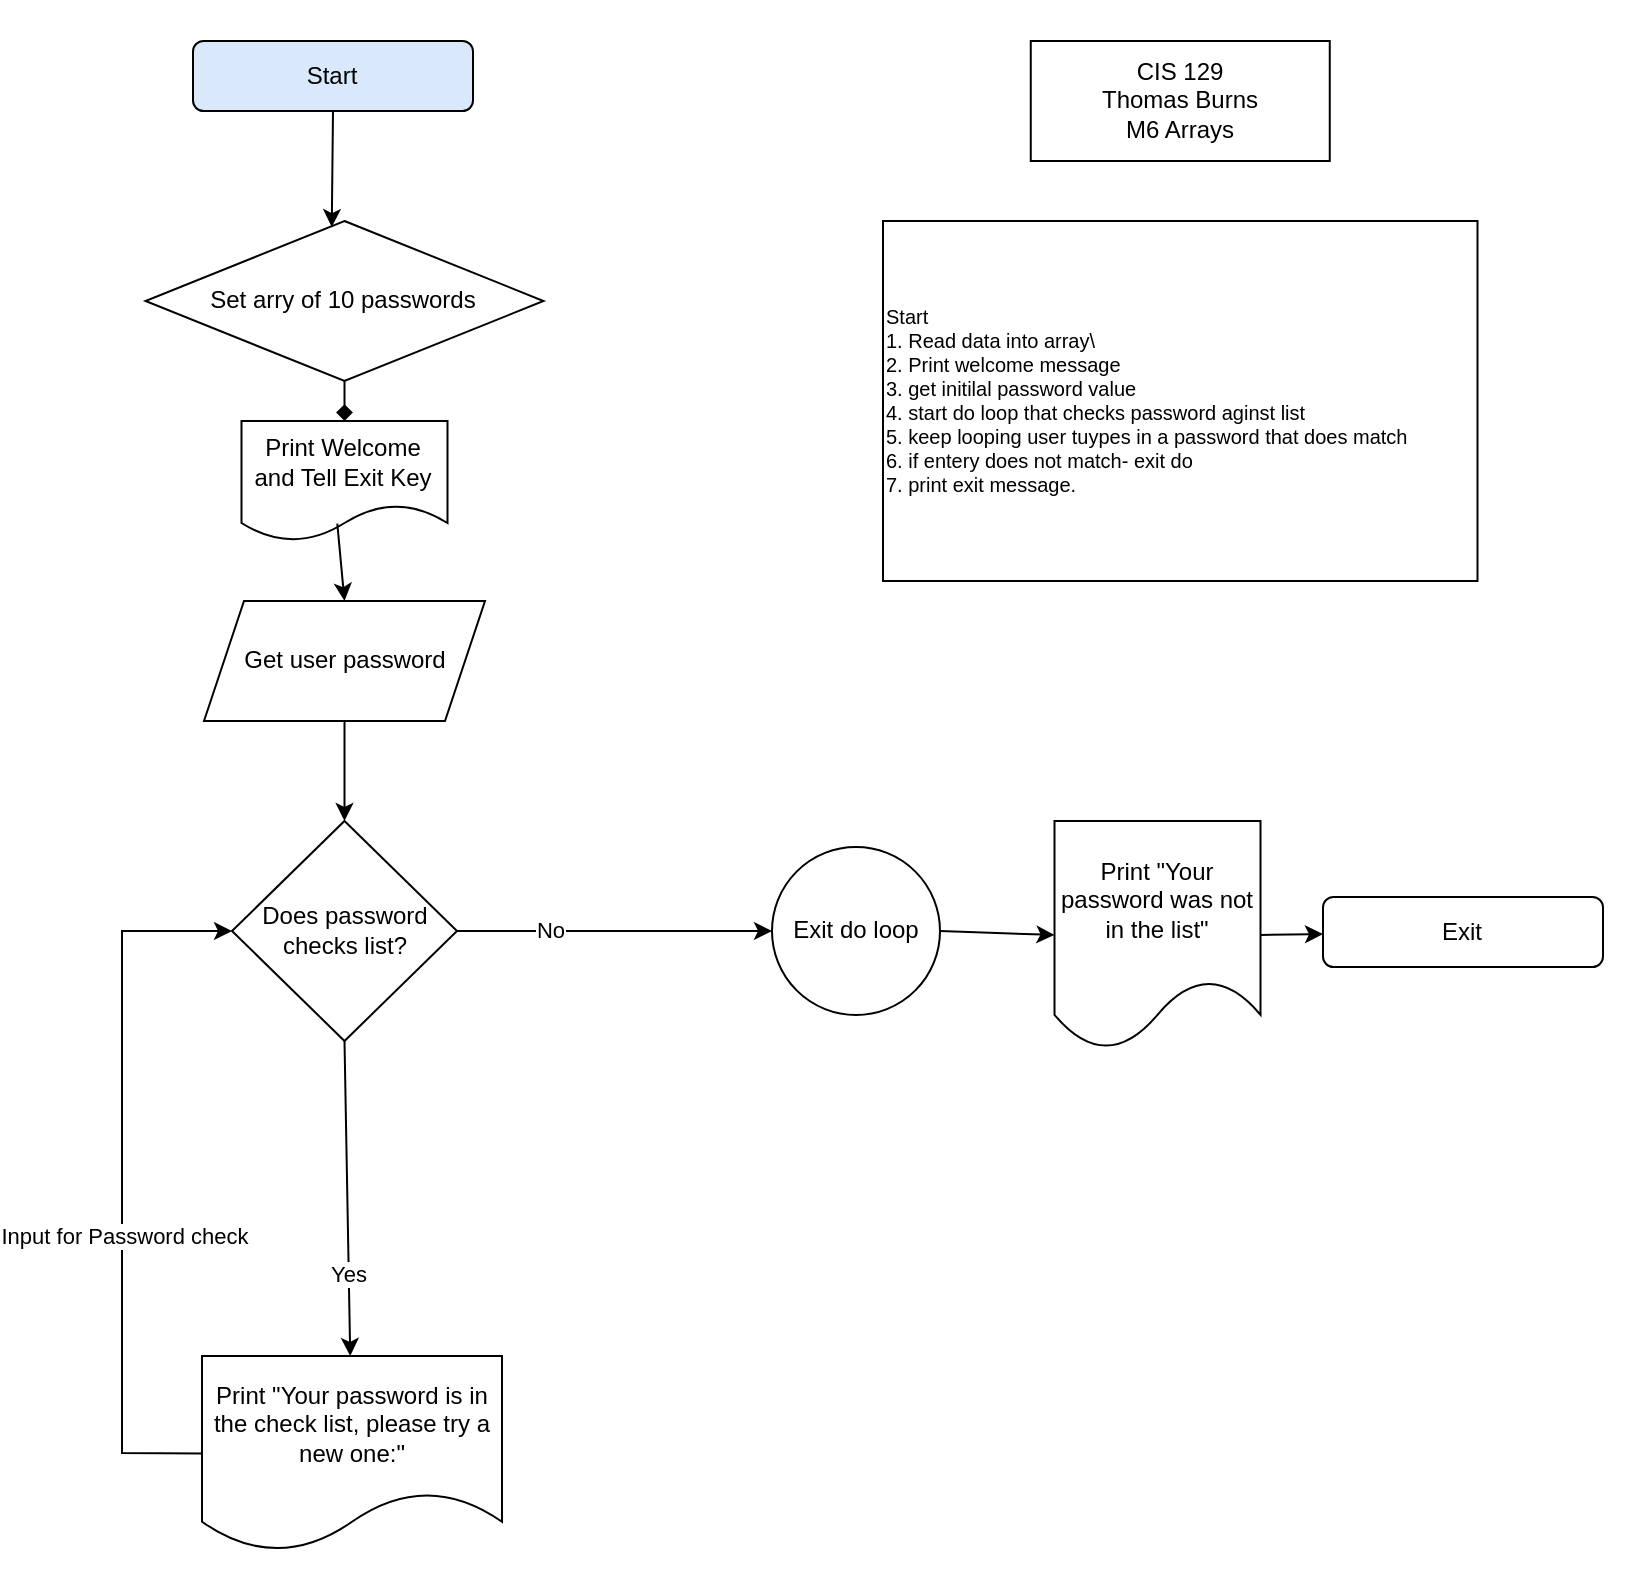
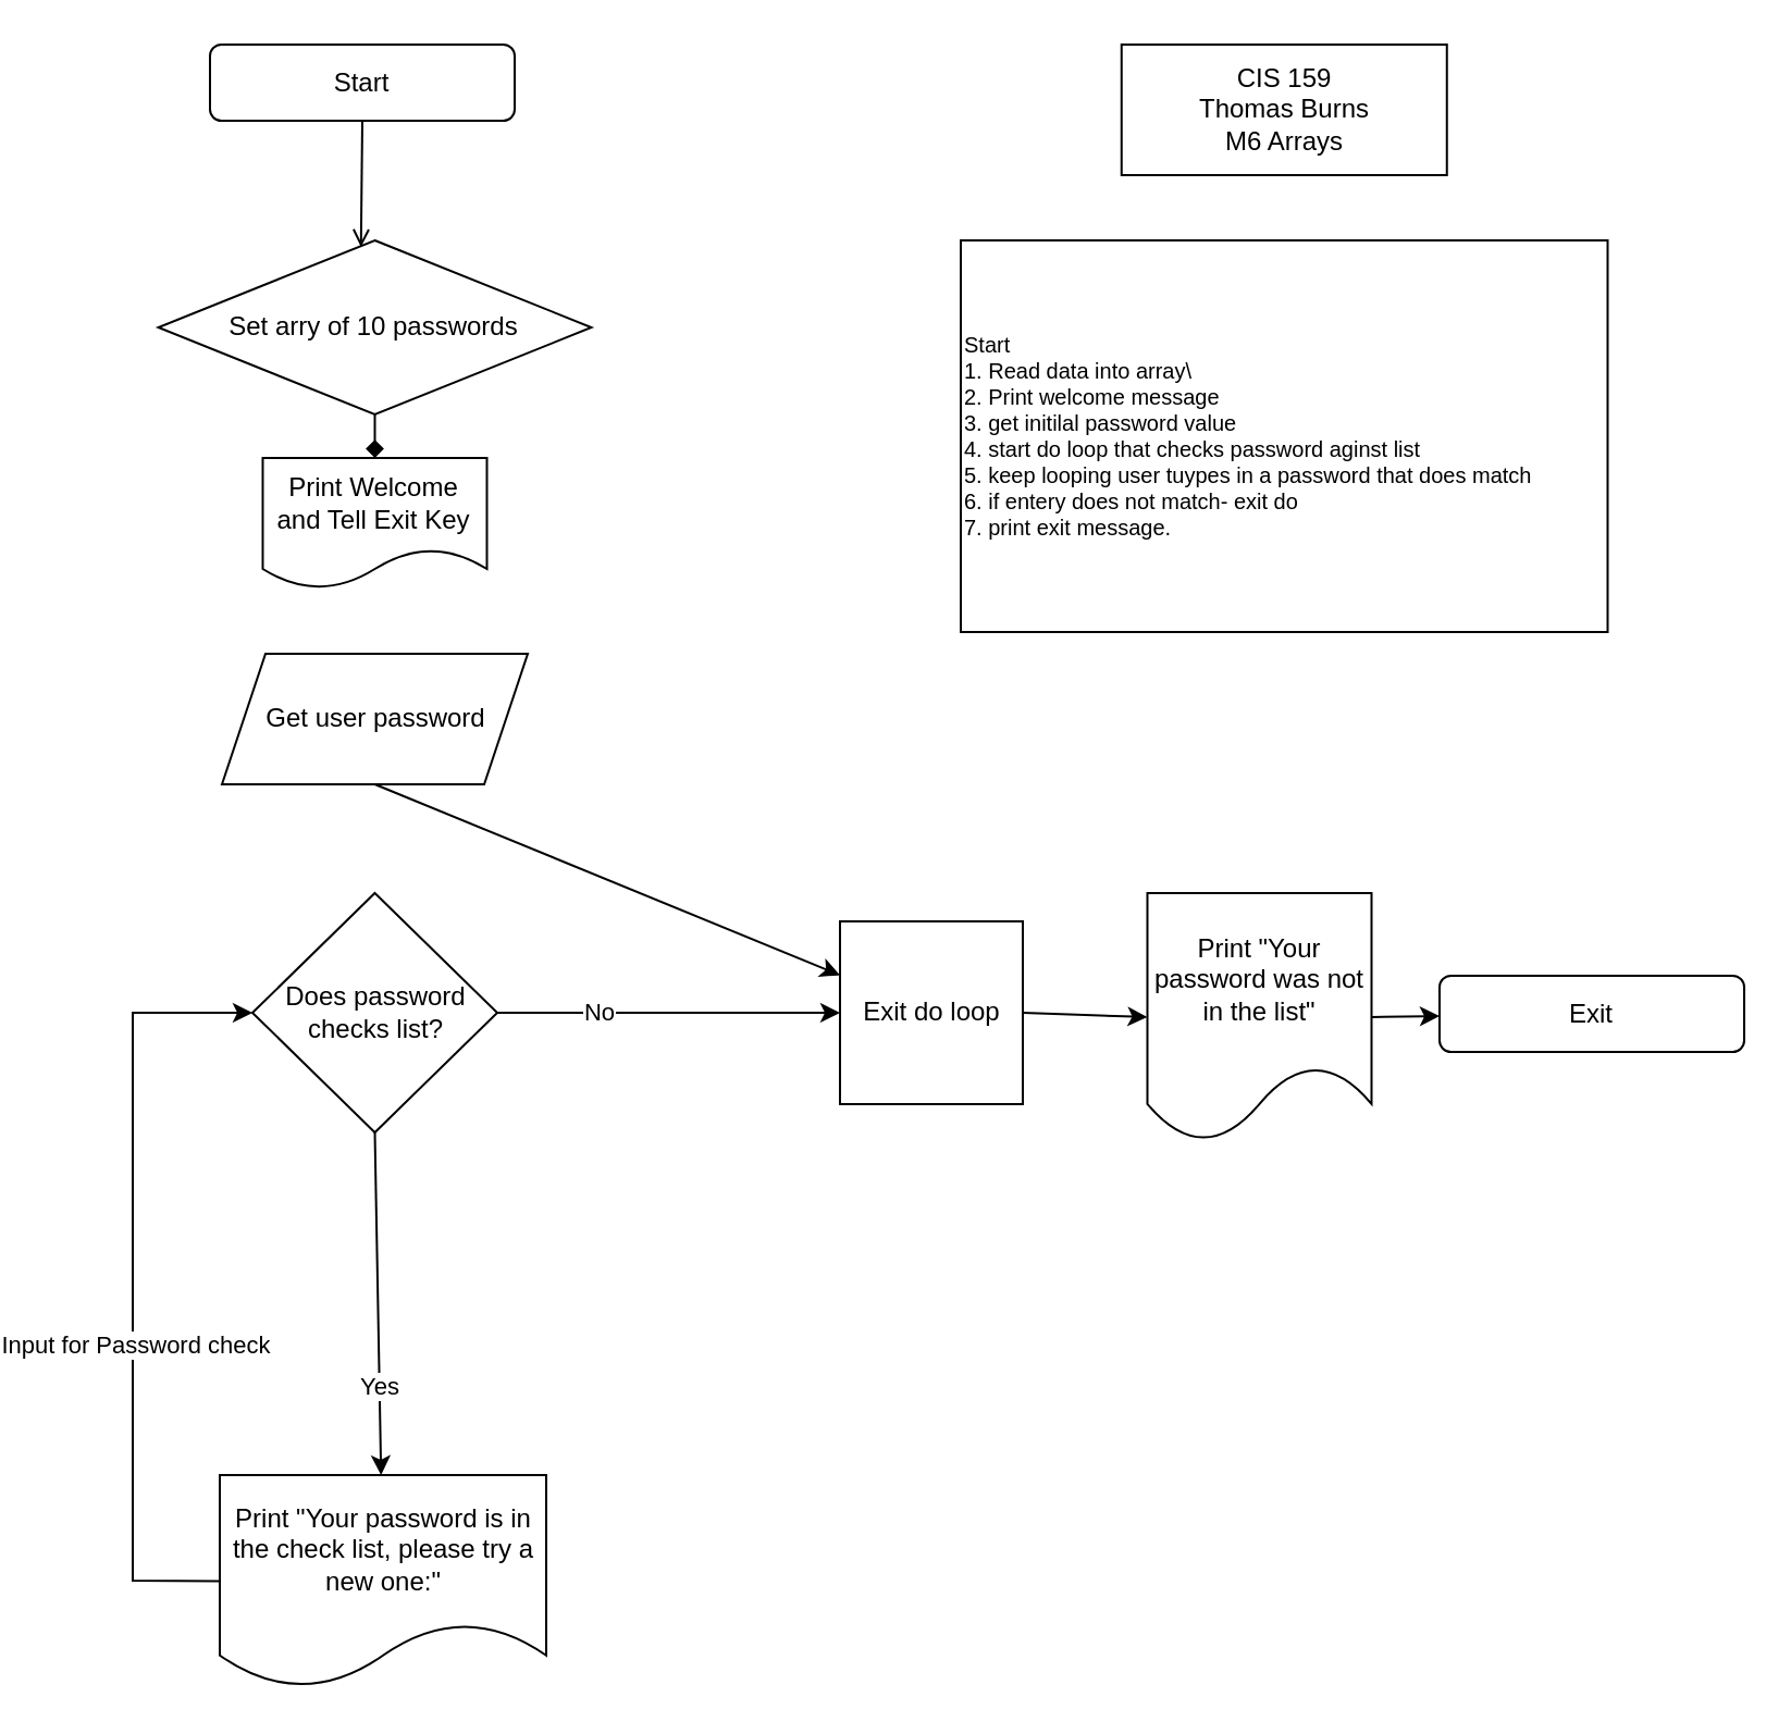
  <mxCell id="0" />
  <mxCell id="1" parent="0" />
- <mxCell id="2" value="Start" style="rounded=1;whiteSpace=wrap;html=1;fontSize=12;glass=0;strokeWidth=1;shadow=0;fillColor=#dae8fc;" parent="1" vertex="1"><mxGeometry x="56" y="20" width="140" height="35" as="geometry" /></mxCell>
+ <mxCell id="2" value="Start" style="rounded=1;whiteSpace=wrap;html=1;fontSize=12;glass=0;strokeWidth=1;shadow=0;" parent="1" vertex="1"><mxGeometry x="56" y="20" width="140" height="35" as="geometry" /></mxCell>
  <mxCell id="3" value="&lt;div style=&quot;border-color: var(--border-color); font-size: 10px;&quot;&gt;&lt;div style=&quot;border-color: var(--border-color);&quot;&gt;Start&lt;/div&gt;&lt;div style=&quot;border-color: var(--border-color);&quot;&gt;1. Read data into array\&lt;/div&gt;&lt;div style=&quot;border-color: var(--border-color);&quot;&gt;2. Print welcome message&lt;/div&gt;&lt;div style=&quot;border-color: var(--border-color);&quot;&gt;3. get initilal password value&lt;/div&gt;&lt;div style=&quot;border-color: var(--border-color);&quot;&gt;4. start do loop that checks password aginst list&lt;/div&gt;&lt;div style=&quot;border-color: var(--border-color);&quot;&gt;5. keep looping &lt;span style=&quot;background-color: initial;&quot;&gt;user tuypes in a password that does match&lt;/span&gt;&lt;/div&gt;&lt;div style=&quot;border-color: var(--border-color);&quot;&gt;&lt;span style=&quot;background-color: initial;&quot;&gt;6. if entery does not match- exit do&lt;/span&gt;&lt;/div&gt;&lt;div style=&quot;border-color: var(--border-color);&quot;&gt;&lt;span style=&quot;background-color: initial;&quot;&gt;7. print exit message.&lt;/span&gt;&lt;/div&gt;&lt;/div&gt;" style="rounded=0;whiteSpace=wrap;html=1;align=left;fontSize=10;" parent="1" vertex="1"><mxGeometry x="401" y="110" width="297.25" height="180" as="geometry" /></mxCell>
- <mxCell id="4" value="CIS 129&lt;br style=&quot;border-color: var(--border-color);&quot;&gt;Thomas Burns&lt;br&gt;M6 Arrays" style="rounded=0;whiteSpace=wrap;html=1;" parent="1" vertex="1"><mxGeometry x="474.88" y="20" width="149.5" height="60" as="geometry" /></mxCell>
+ <mxCell id="4" value="CIS 159&lt;br style=&quot;border-color: var(--border-color);&quot;&gt;Thomas Burns&lt;br&gt;M6 Arrays" style="rounded=0;whiteSpace=wrap;html=1;" parent="1" vertex="1"><mxGeometry x="474.88" y="20" width="149.5" height="60" as="geometry" /></mxCell>
  <mxCell id="5" value="Set arry of 10 passwords" style="rhombus;whiteSpace=wrap;html=1;" parent="1" vertex="1"><mxGeometry x="32.25" y="110" width="199" height="80" as="geometry" /></mxCell>
  <mxCell id="6" value="Print Welcome and Tell Exit Key" style="shape=document;whiteSpace=wrap;html=1;boundedLbl=1;" parent="1" vertex="1"><mxGeometry x="80.25" y="210" width="103" height="60" as="geometry" /></mxCell>
  <mxCell id="7" value="" style="endArrow=diamond;html=1;rounded=0;entryX=0.5;entryY=0;entryDx=0;entryDy=0;exitX=0.5;exitY=1;exitDx=0;exitDy=0;" parent="1" source="5" target="6" edge="1"><mxGeometry width="50" height="50" relative="1" as="geometry"><mxPoint x="-53.25" y="320" as="sourcePoint" /><mxPoint x="-3.25" y="270" as="targetPoint" /></mxGeometry></mxCell>
- <mxCell id="8" value="" style="endArrow=classic;html=1;rounded=0;exitX=0.5;exitY=1;exitDx=0;exitDy=0;entryX=0.468;entryY=0.038;entryDx=0;entryDy=0;entryPerimeter=0;" parent="1" source="2" target="5" edge="1"><mxGeometry width="50" height="50" relative="1" as="geometry"><mxPoint x="118.75" y="157" as="sourcePoint" /><mxPoint x="386.75" y="330" as="targetPoint" /></mxGeometry></mxCell>
+ <mxCell id="8" value="" style="endArrow=open;html=1;rounded=0;exitX=0.5;exitY=1;exitDx=0;exitDy=0;entryX=0.468;entryY=0.038;entryDx=0;entryDy=0;entryPerimeter=0;" parent="1" source="2" target="5" edge="1"><mxGeometry width="50" height="50" relative="1" as="geometry"><mxPoint x="118.75" y="157" as="sourcePoint" /><mxPoint x="386.75" y="330" as="targetPoint" /></mxGeometry></mxCell>
  <mxCell id="9" value="Get user password" style="shape=parallelogram;perimeter=parallelogramPerimeter;whiteSpace=wrap;html=1;fixedSize=1;" parent="1" vertex="1"><mxGeometry x="61.5" y="300" width="140.5" height="60" as="geometry" /></mxCell>
  <mxCell id="10" value="Does password checks list?" style="rhombus;whiteSpace=wrap;html=1;" parent="1" vertex="1"><mxGeometry x="75.5" y="410" width="112.5" height="110" as="geometry" /></mxCell>
  <mxCell id="11" value="Print&amp;nbsp;&quot;Your password is in the check list, please try a new one:&quot;" style="shape=document;whiteSpace=wrap;html=1;boundedLbl=1;" parent="1" vertex="1"><mxGeometry x="60.5" y="677.5" width="150" height="97.5" as="geometry" /></mxCell>
  <mxCell id="12" value="" style="endArrow=classic;html=1;rounded=0;exitX=1;exitY=0.5;exitDx=0;exitDy=0;entryX=0;entryY=0.5;entryDx=0;entryDy=0;" parent="1" source="10" target="15" edge="1"><mxGeometry width="50" height="50" relative="1" as="geometry"><mxPoint x="325.5" y="596.5" as="sourcePoint" /><mxPoint x="330.5" y="462.5" as="targetPoint" /></mxGeometry></mxCell>
  <mxCell id="13" value="No" style="edgeLabel;html=1;align=center;verticalAlign=middle;resizable=0;points=[];" parent="12" vertex="1" connectable="0"><mxGeometry x="-0.413" y="1" relative="1" as="geometry"><mxPoint as="offset" /></mxGeometry></mxCell>
  <mxCell id="14" value="Print&amp;nbsp;&quot;Your password was not in the list&quot;" style="shape=document;whiteSpace=wrap;html=1;boundedLbl=1;" vertex="1" parent="1"><mxGeometry x="486.75" y="410" width="103" height="114" as="geometry" /></mxCell>
- <mxCell id="15" value="Exit do loop" style="ellipse;whiteSpace=wrap;html=1;aspect=fixed;" vertex="1" parent="1"><mxGeometry x="345.5" y="423" width="84" height="84" as="geometry" /></mxCell>
+ <mxCell id="15" value="Exit do loop" style="whiteSpace=wrap;html=1;aspect=fixed;" vertex="1" parent="1"><mxGeometry x="345.5" y="423" width="84" height="84" as="geometry" /></mxCell>
  <mxCell id="16" value="" style="endArrow=classic;html=1;rounded=0;exitX=0;exitY=0.5;exitDx=0;exitDy=0;entryX=0;entryY=0.5;entryDx=0;entryDy=0;" edge="1" parent="1" source="11" target="10"><mxGeometry width="50" height="50" relative="1" as="geometry"><mxPoint x="200.5" y="385" as="sourcePoint" /><mxPoint x="250.5" y="335" as="targetPoint" /><Array as="points"><mxPoint x="20.5" y="726" /><mxPoint x="20.5" y="465" /></Array></mxGeometry></mxCell>
  <mxCell id="17" value="Input for Password check" style="edgeLabel;html=1;align=center;verticalAlign=middle;resizable=0;points=[];" vertex="1" connectable="0" parent="16"><mxGeometry x="-0.162" y="-1" relative="1" as="geometry"><mxPoint as="offset" /></mxGeometry></mxCell>
  <mxCell id="18" value="" style="endArrow=classic;html=1;rounded=0;exitX=0.5;exitY=1;exitDx=0;exitDy=0;" edge="1" parent="1" source="10" target="11"><mxGeometry width="50" height="50" relative="1" as="geometry"><mxPoint x="410.5" y="835" as="sourcePoint" /><mxPoint x="460.5" y="785" as="targetPoint" /></mxGeometry></mxCell>
  <mxCell id="19" value="Yes" style="edgeLabel;html=1;align=center;verticalAlign=middle;resizable=0;points=[];" vertex="1" connectable="0" parent="18"><mxGeometry x="0.484" relative="1" as="geometry"><mxPoint as="offset" /></mxGeometry></mxCell>
  <mxCell id="20" value="" style="endArrow=classic;html=1;rounded=0;exitX=1;exitY=0.5;exitDx=0;exitDy=0;entryX=0;entryY=0.5;entryDx=0;entryDy=0;" edge="1" parent="1" source="15" target="14"><mxGeometry width="50" height="50" relative="1" as="geometry"><mxPoint x="480.5" y="755" as="sourcePoint" /><mxPoint x="530.5" y="705" as="targetPoint" /></mxGeometry></mxCell>
- <mxCell id="21" value="" style="endArrow=classic;html=1;rounded=0;exitX=0.465;exitY=0.855;exitDx=0;exitDy=0;exitPerimeter=0;entryX=0.5;entryY=0;entryDx=0;entryDy=0;" edge="1" parent="1" source="6" target="9"><mxGeometry width="50" height="50" relative="1" as="geometry"><mxPoint x="333.75" y="370" as="sourcePoint" /><mxPoint x="383.75" y="320" as="targetPoint" /></mxGeometry></mxCell>
- <mxCell id="22" value="" style="endArrow=classic;html=1;rounded=0;exitX=0.5;exitY=1;exitDx=0;exitDy=0;entryX=0.5;entryY=0;entryDx=0;entryDy=0;" edge="1" parent="1" source="9" target="10"><mxGeometry width="50" height="50" relative="1" as="geometry"><mxPoint x="241" y="360" as="sourcePoint" /><mxPoint x="291" y="310" as="targetPoint" /></mxGeometry></mxCell>
+ <mxCell id="22" value="" style="endArrow=classic;html=1;rounded=0;exitX=0.5;exitY=1;exitDx=0;exitDy=0;" edge="1" parent="1" source="9" target="15"><mxGeometry width="50" height="50" relative="1" as="geometry"><mxPoint x="241" y="360" as="sourcePoint" /><mxPoint x="291" y="310" as="targetPoint" /></mxGeometry></mxCell>
  <mxCell id="23" value="Exit" style="rounded=1;whiteSpace=wrap;html=1;fontSize=12;glass=0;strokeWidth=1;shadow=0;" vertex="1" parent="1"><mxGeometry x="621" y="448" width="140" height="35" as="geometry" /></mxCell>
  <mxCell id="24" value="" style="endArrow=classic;html=1;rounded=0;exitX=1;exitY=0.5;exitDx=0;exitDy=0;" edge="1" parent="1" source="14" target="23"><mxGeometry width="50" height="50" relative="1" as="geometry"><mxPoint x="561" y="690" as="sourcePoint" /><mxPoint x="611" y="640" as="targetPoint" /></mxGeometry></mxCell>
